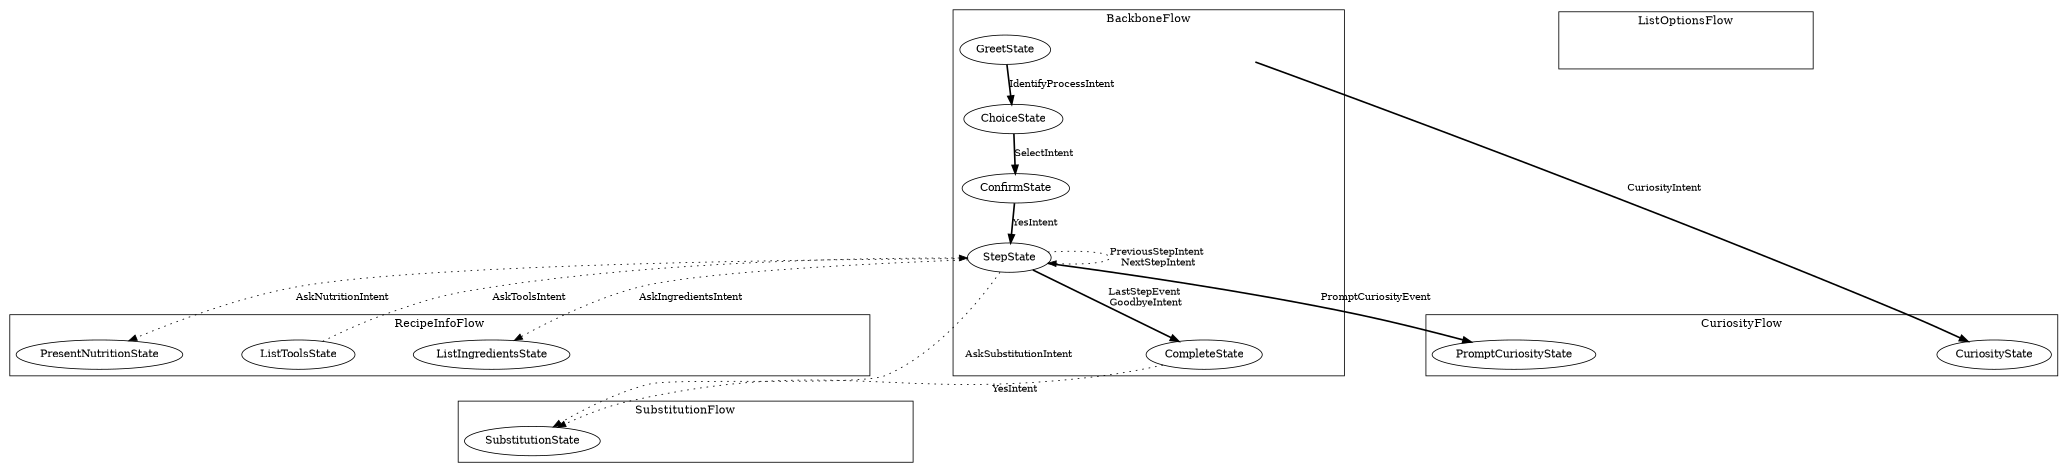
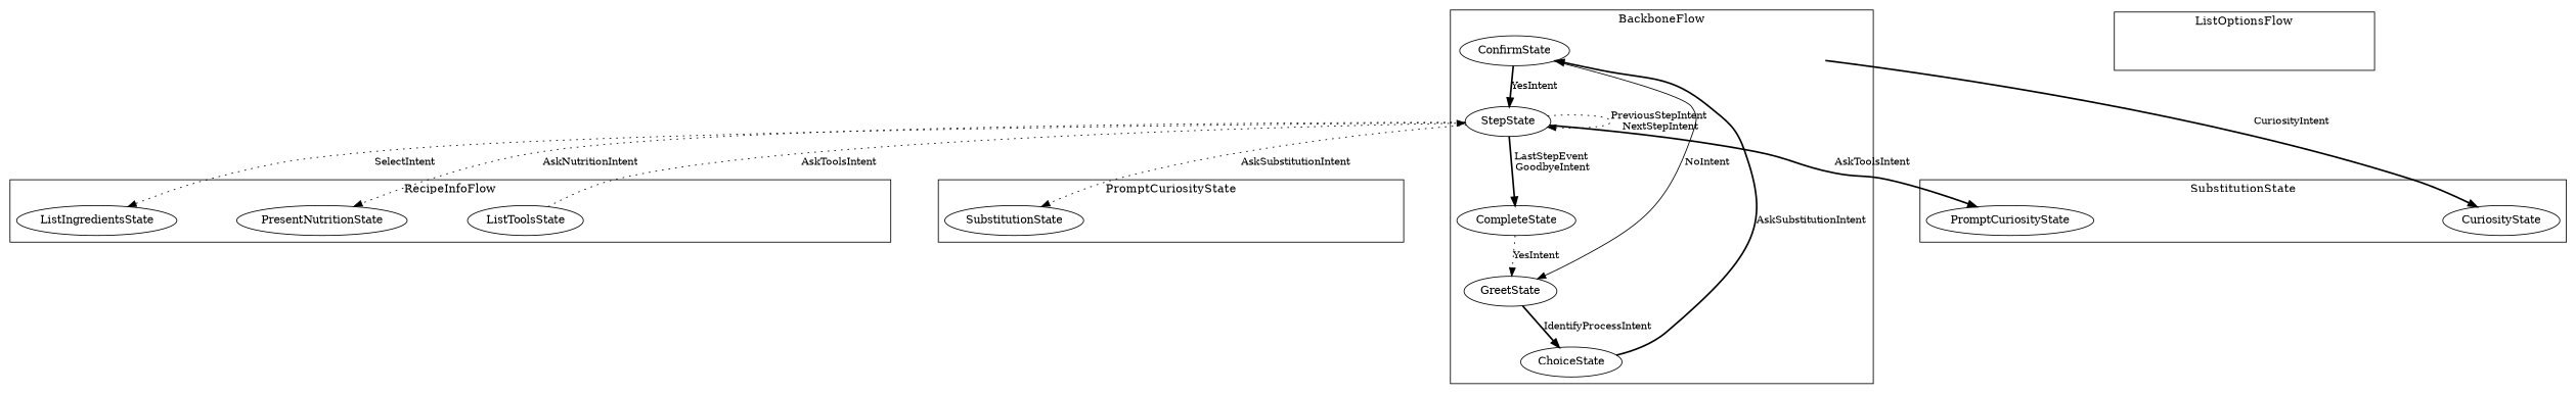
  digraph {
    compound=true
    fontsize=14
    nodesep=1
    ranksep=0.5
    node [fontsize=13]
    edge [fontsize=12 style=bold weight=0.3]
    BackboneFlowDummyNode [height=0 style=invis width=0]
    ConfirmState
    GreetState
    StepState
    ChoiceState
    CompleteState
    ListOptionsFlowDummyNode [height=0 style=invis width=0]
    CuriosityState
    CuriosityFlowDummyNode [height=0 style=invis width=0]
    PromptCuriosityState
    RecipeInfoFlowDummyNode [height=0 style=invis width=0]
    ListIngredientsState
    ListToolsState
    PresentNutritionState
    SubstitutionFlowDummyNode [height=0 style=invis width=0]
    SubstitutionState
    subgraph cluster_1 {
      label=BackboneFlow
      BackboneFlowDummyNode
      ConfirmState
      GreetState
      StepState
      ChoiceState
      CompleteState
    }
    subgraph cluster_2 {
      label=ListOptionsFlow
      ListOptionsFlowDummyNode
    }
    subgraph cluster_3 {
-     label=CuriosityFlow
+     label=SubstitutionState
      CuriosityState
      CuriosityFlowDummyNode
      PromptCuriosityState
    }
    subgraph cluster_4 {
      label=RecipeInfoFlow
      RecipeInfoFlowDummyNode
      ListIngredientsState
      ListToolsState
      PresentNutritionState
    }
    subgraph cluster_5 {
-     label=SubstitutionFlow
+     label=PromptCuriosityState
      SubstitutionFlowDummyNode
      SubstitutionState
    }
    BackboneFlowDummyNode -> CuriosityState [label=CuriosityIntent]
+   ConfirmState -> GreetState [label=NoIntent style=solid]
    ConfirmState -> StepState [label=YesIntent]
    GreetState -> ChoiceState [label=IdentifyProcessIntent]
    StepState -> StepState [label="PreviousStepIntent\n NextStepIntent" style=dotted]
    StepState -> CompleteState [label="LastStepEvent\n GoodbyeIntent"]
-   StepState -> PromptCuriosityState [label=PromptCuriosityEvent]
-   StepState -> ListIngredientsState [label=AskIngredientsIntent style=dotted]
+   StepState -> PromptCuriosityState [label=AskToolsIntent]
+   StepState -> ListIngredientsState [label=SelectIntent style=dotted]
    StepState -> PresentNutritionState [label=AskNutritionIntent style=dotted]
    StepState -> SubstitutionState [label=AskSubstitutionIntent style=dotted]
-   ChoiceState -> ConfirmState [label=SelectIntent]
-   CompleteState -> SubstitutionState [label=YesIntent style=dotted]
+   ChoiceState -> ConfirmState [label=AskSubstitutionIntent]
+   CompleteState -> GreetState [label=YesIntent style=dotted]
    ListToolsState -> StepState [label=AskToolsIntent style=dotted]
  }
